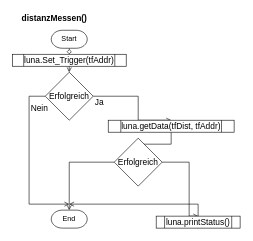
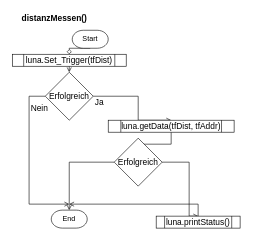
  <mxCell id="0" />
  <mxCell id="1" parent="0" />
  <mxCell id="2" value="&lt;font style=&quot;font-size: 14px&quot;&gt;&lt;b&gt;distanzMessen()&lt;/b&gt;&lt;/font&gt;" style="text;html=1;align=center;verticalAlign=middle;resizable=0;points=[];autosize=1;strokeColor=none;fillColor=none;" parent="1" vertex="1"><mxGeometry x="30" y="20" width="120" height="20" as="geometry" /></mxCell>
  <mxCell id="3" style="edgeStyle=orthogonalEdgeStyle;rounded=0;orthogonalLoop=1;jettySize=auto;html=1;exitX=0.5;exitY=1;exitDx=0;exitDy=0;exitPerimeter=0;entryX=0.5;entryY=0;entryDx=0;entryDy=0;fontSize=14;endArrow=diamond;endFill=0;" parent="1" source="4" target="6" edge="1"><mxGeometry relative="1" as="geometry" /></mxCell>
- <mxCell id="4" value="Start" style="strokeWidth=1;html=1;shape=mxgraph.flowchart.terminator;whiteSpace=wrap;rounded=1;labelBackgroundColor=none;labelBorderColor=none;" parent="1" vertex="1"><mxGeometry x="85" y="50" width="60" height="30" as="geometry" /></mxCell>
+ <mxCell id="4" value="Start" style="strokeWidth=1;html=1;shape=mxgraph.flowchart.terminator;whiteSpace=wrap;rounded=1;labelBackgroundColor=none;labelBorderColor=none;" parent="1" vertex="1"><mxGeometry x="120" y="50" width="60" height="30" as="geometry" /></mxCell>
  <mxCell id="5" style="edgeStyle=orthogonalEdgeStyle;rounded=0;orthogonalLoop=1;jettySize=auto;html=1;exitX=0.5;exitY=1;exitDx=0;exitDy=0;entryX=0.5;entryY=0;entryDx=0;entryDy=0;fontSize=14;endArrow=open;endFill=0;" parent="1" source="6" target="9" edge="1"><mxGeometry relative="1" as="geometry" /></mxCell>
- <mxCell id="6" value="luna.Set_Trigger(tfAddr)" style="shape=process;whiteSpace=wrap;html=1;backgroundOutline=1;fontSize=14;" parent="1" vertex="1"><mxGeometry x="20" y="90" width="190" height="20" as="geometry" /></mxCell>
+ <mxCell id="6" value="luna.Set_Trigger(tfDist)" style="shape=process;whiteSpace=wrap;html=1;backgroundOutline=1;fontSize=14;" parent="1" vertex="1"><mxGeometry x="20" y="90" width="190" height="20" as="geometry" /></mxCell>
  <mxCell id="7" style="edgeStyle=orthogonalEdgeStyle;rounded=0;orthogonalLoop=1;jettySize=auto;html=1;exitX=1;exitY=0.5;exitDx=0;exitDy=0;fontSize=14;endArrow=open;endFill=0;entryX=0.5;entryY=0;entryDx=0;entryDy=0;" parent="1" source="9" target="12" edge="1"><mxGeometry relative="1" as="geometry"><mxPoint x="215" y="200" as="targetPoint" /><Array as="points"><mxPoint x="230" y="160" /></Array></mxGeometry></mxCell>
  <mxCell id="8" style="edgeStyle=orthogonalEdgeStyle;rounded=0;orthogonalLoop=1;jettySize=auto;html=1;exitX=0;exitY=0.5;exitDx=0;exitDy=0;endArrow=open;endFill=0;" edge="1" parent="1" source="9"><mxGeometry relative="1" as="geometry"><mxPoint x="115" y="340" as="targetPoint" /><Array as="points"><mxPoint x="48" y="160" /><mxPoint x="48" y="340" /></Array></mxGeometry></mxCell>
  <mxCell id="9" value="Erfolgreich" style="rhombus;whiteSpace=wrap;html=1;fontSize=14;" parent="1" vertex="1"><mxGeometry x="75" y="120" width="80" height="80" as="geometry" /></mxCell>
  <mxCell id="10" value="Ja" style="text;html=1;align=center;verticalAlign=middle;resizable=0;points=[];autosize=1;strokeColor=none;fillColor=none;fontSize=14;" parent="1" vertex="1"><mxGeometry x="150" y="160" width="30" height="20" as="geometry" /></mxCell>
  <mxCell id="11" style="edgeStyle=orthogonalEdgeStyle;rounded=0;orthogonalLoop=1;jettySize=auto;html=1;exitX=0.5;exitY=1;exitDx=0;exitDy=0;entryX=0.5;entryY=0;entryDx=0;entryDy=0;fontSize=14;endArrow=open;endFill=0;" parent="1" source="12" target="15" edge="1"><mxGeometry relative="1" as="geometry" /></mxCell>
  <mxCell id="12" value="luna.getData(tfDist, tfAddr)" style="shape=process;whiteSpace=wrap;html=1;backgroundOutline=1;fontSize=14;" parent="1" vertex="1"><mxGeometry x="180" y="200" width="210" height="20" as="geometry" /></mxCell>
  <mxCell id="13" style="edgeStyle=orthogonalEdgeStyle;rounded=0;orthogonalLoop=1;jettySize=auto;html=1;exitX=1;exitY=0.5;exitDx=0;exitDy=0;fontSize=14;endArrow=open;endFill=0;entryX=0.5;entryY=0;entryDx=0;entryDy=0;" parent="1" source="15" target="17" edge="1"><mxGeometry relative="1" as="geometry"><mxPoint x="335" y="310" as="targetPoint" /><Array as="points"><mxPoint x="315" y="270" /></Array></mxGeometry></mxCell>
  <mxCell id="14" style="edgeStyle=orthogonalEdgeStyle;rounded=0;orthogonalLoop=1;jettySize=auto;html=1;exitX=0;exitY=0.5;exitDx=0;exitDy=0;entryX=0.5;entryY=0;entryDx=0;entryDy=0;entryPerimeter=0;endArrow=open;endFill=0;" edge="1" parent="1" source="15" target="19"><mxGeometry relative="1" as="geometry"><Array as="points"><mxPoint x="115" y="270" /></Array></mxGeometry></mxCell>
  <mxCell id="15" value="Erfolgreich" style="rhombus;whiteSpace=wrap;html=1;fontSize=14;" parent="1" vertex="1"><mxGeometry x="190" y="230" width="80" height="80" as="geometry" /></mxCell>
  <mxCell id="16" style="edgeStyle=orthogonalEdgeStyle;rounded=0;orthogonalLoop=1;jettySize=auto;html=1;exitX=0.5;exitY=1;exitDx=0;exitDy=0;endArrow=open;endFill=0;" edge="1" parent="1" source="17"><mxGeometry relative="1" as="geometry"><mxPoint x="115" y="340" as="targetPoint" /><Array as="points"><mxPoint x="315" y="340" /><mxPoint x="115" y="340" /></Array></mxGeometry></mxCell>
  <mxCell id="17" value="luna.printStatus()" style="shape=process;whiteSpace=wrap;html=1;backgroundOutline=1;fontSize=14;" parent="1" vertex="1"><mxGeometry x="260" y="360" width="140" height="20" as="geometry" /></mxCell>
  <mxCell id="18" value="Nein" style="text;html=1;align=center;verticalAlign=middle;resizable=0;points=[];autosize=1;strokeColor=none;fillColor=none;fontSize=14;" parent="1" vertex="1"><mxGeometry x="45" y="170" width="40" height="20" as="geometry" /></mxCell>
  <mxCell id="19" value="End" style="strokeWidth=1;html=1;shape=mxgraph.flowchart.terminator;whiteSpace=wrap;rounded=1;labelBackgroundColor=none;labelBorderColor=none;" parent="1" vertex="1"><mxGeometry x="85" y="350" width="60" height="30" as="geometry" /></mxCell>
